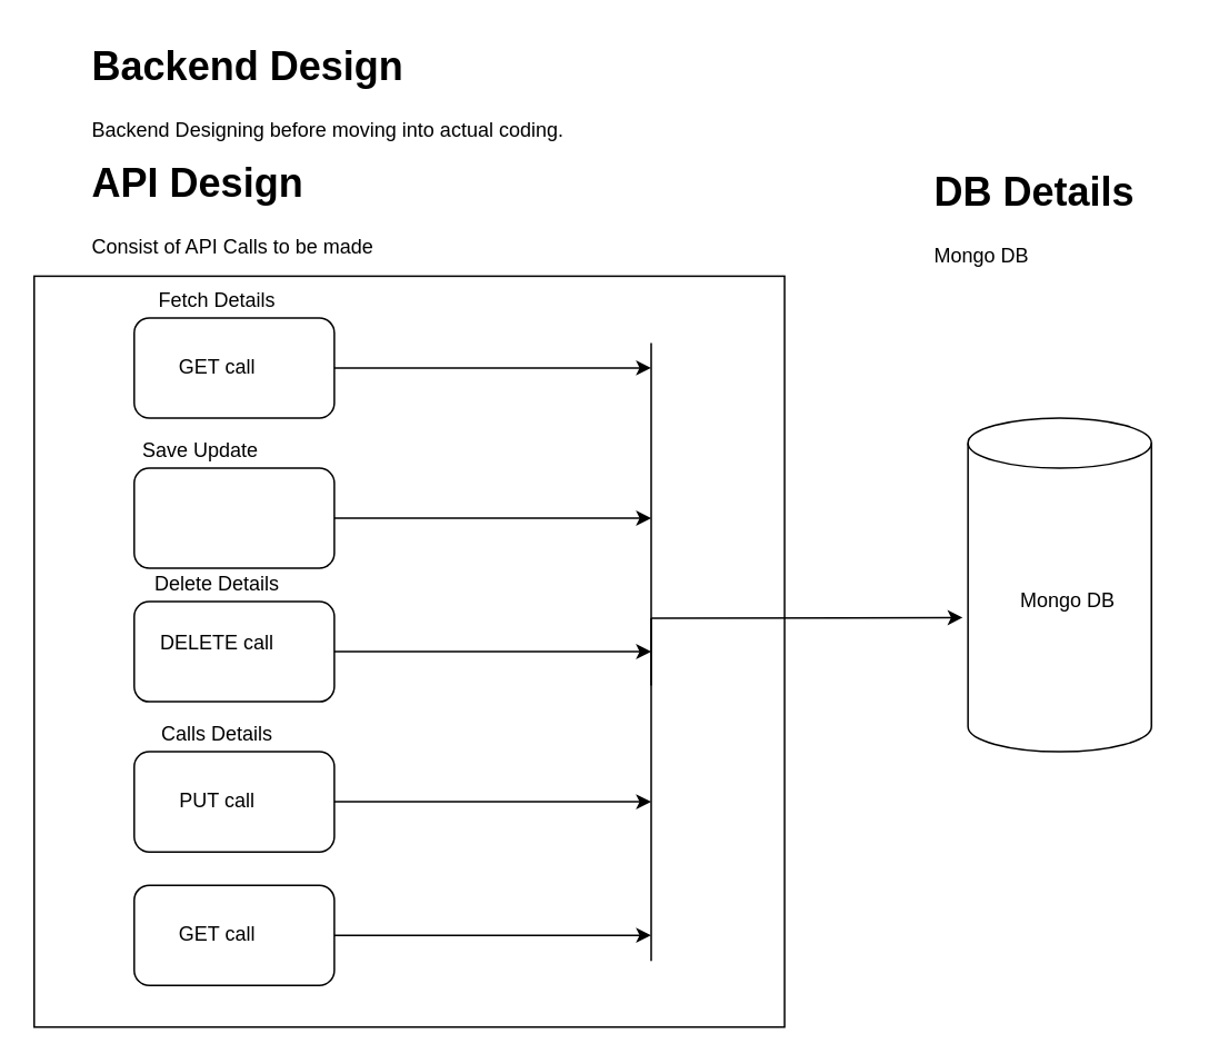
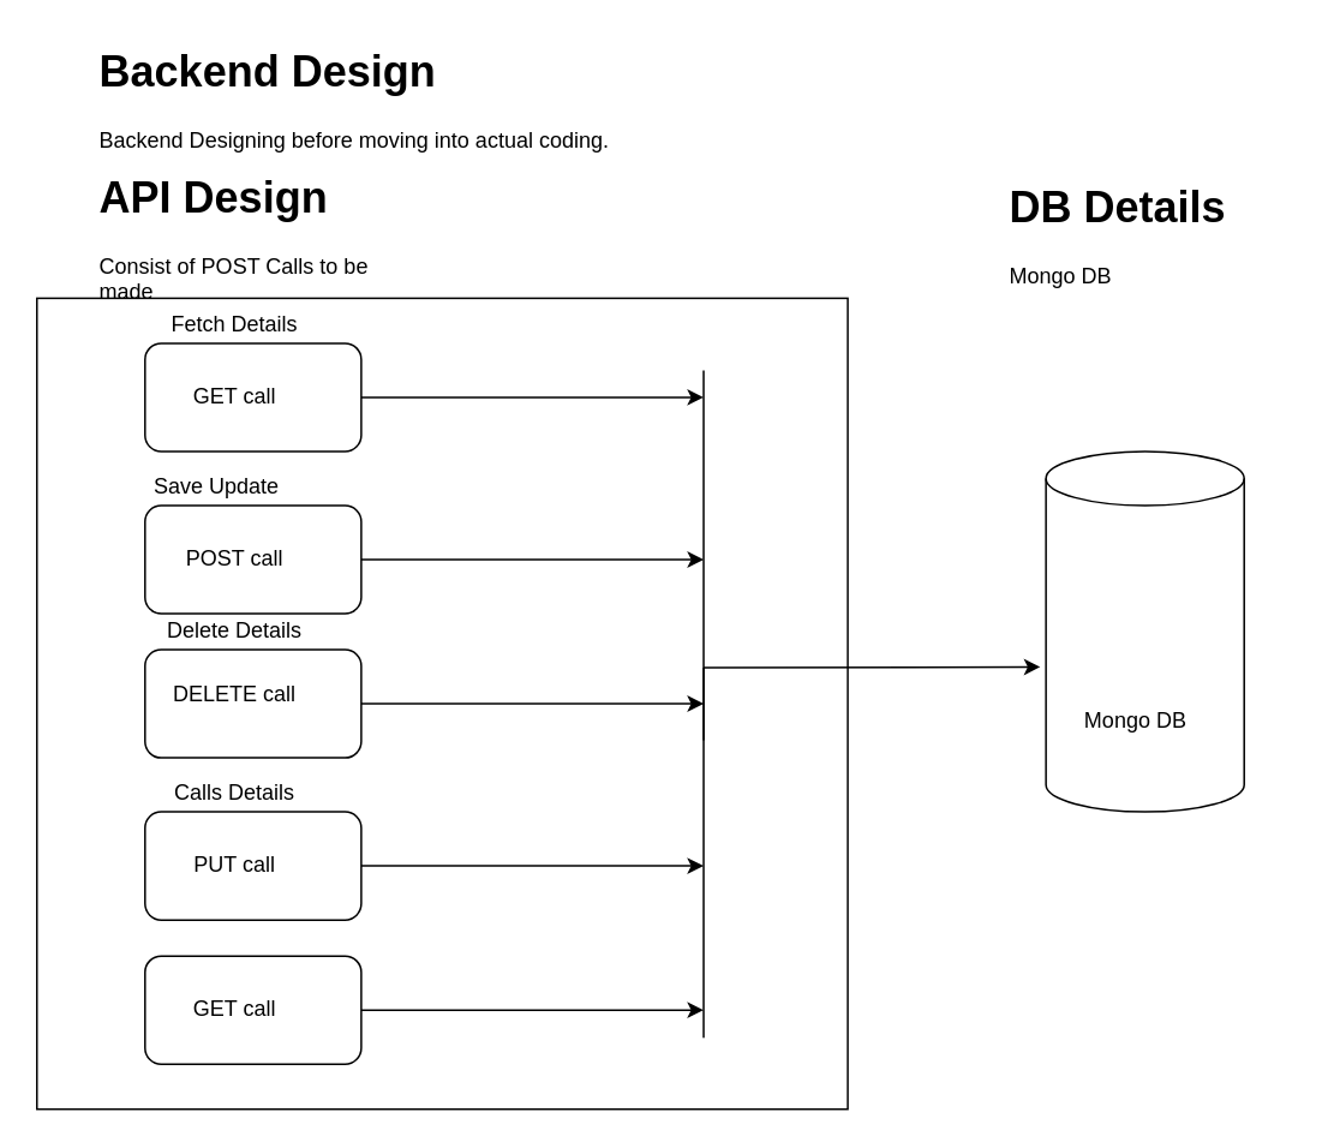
  <mxCell id="0" />
  <mxCell id="1" parent="0" />
  <mxCell id="2" value="" style="whiteSpace=wrap;html=1;aspect=fixed;" vertex="1" parent="1"><mxGeometry x="20" y="165" width="450" height="450" as="geometry" /></mxCell>
  <mxCell id="3" value="" style="shape=cylinder3;whiteSpace=wrap;html=1;boundedLbl=1;backgroundOutline=1;size=15;" vertex="1" parent="1"><mxGeometry x="580" y="250" width="110" height="200" as="geometry" /></mxCell>
  <mxCell id="4" style="edgeStyle=orthogonalEdgeStyle;rounded=0;orthogonalLoop=1;jettySize=auto;html=1;exitX=1;exitY=0.5;exitDx=0;exitDy=0;" edge="1" parent="1" source="5"><mxGeometry relative="1" as="geometry"><mxPoint x="390" y="220" as="targetPoint" /></mxGeometry></mxCell>
  <mxCell id="5" value="" style="rounded=1;whiteSpace=wrap;html=1;" vertex="1" parent="1"><mxGeometry x="80" y="190" width="120" height="60" as="geometry" /></mxCell>
  <mxCell id="6" style="edgeStyle=orthogonalEdgeStyle;rounded=0;orthogonalLoop=1;jettySize=auto;html=1;exitX=1;exitY=0.5;exitDx=0;exitDy=0;" edge="1" parent="1" source="7"><mxGeometry relative="1" as="geometry"><mxPoint x="390" y="310" as="targetPoint" /></mxGeometry></mxCell>
  <mxCell id="7" value="" style="rounded=1;whiteSpace=wrap;html=1;" vertex="1" parent="1"><mxGeometry x="80" y="280" width="120" height="60" as="geometry" /></mxCell>
  <mxCell id="8" style="edgeStyle=orthogonalEdgeStyle;rounded=0;orthogonalLoop=1;jettySize=auto;html=1;exitX=1;exitY=0.5;exitDx=0;exitDy=0;" edge="1" parent="1" source="9"><mxGeometry relative="1" as="geometry"><mxPoint x="390" y="390" as="targetPoint" /></mxGeometry></mxCell>
  <mxCell id="9" value="" style="rounded=1;whiteSpace=wrap;html=1;" vertex="1" parent="1"><mxGeometry x="80" y="360" width="120" height="60" as="geometry" /></mxCell>
  <mxCell id="10" style="edgeStyle=orthogonalEdgeStyle;rounded=0;orthogonalLoop=1;jettySize=auto;html=1;exitX=1;exitY=0.5;exitDx=0;exitDy=0;" edge="1" parent="1" source="11"><mxGeometry relative="1" as="geometry"><mxPoint x="390" y="480" as="targetPoint" /></mxGeometry></mxCell>
  <mxCell id="11" value="" style="rounded=1;whiteSpace=wrap;html=1;" vertex="1" parent="1"><mxGeometry x="80" y="450" width="120" height="60" as="geometry" /></mxCell>
  <mxCell id="12" value="&lt;h1&gt;Backend Design&lt;/h1&gt;&lt;p&gt;Backend Designing before moving into actual coding.&lt;/p&gt;" style="text;html=1;strokeColor=none;fillColor=none;spacing=5;spacingTop=-20;whiteSpace=wrap;overflow=hidden;rounded=0;" vertex="1" parent="1"><mxGeometry x="50" y="20" width="620" height="80" as="geometry" /></mxCell>
  <mxCell id="13" value="Fetch Details" style="text;html=1;strokeColor=none;fillColor=none;align=center;verticalAlign=middle;whiteSpace=wrap;rounded=0;" vertex="1" parent="1"><mxGeometry x="80" y="170" width="100" height="20" as="geometry" /></mxCell>
  <mxCell id="14" value="Save Update" style="text;html=1;strokeColor=none;fillColor=none;align=center;verticalAlign=middle;whiteSpace=wrap;rounded=0;" vertex="1" parent="1"><mxGeometry x="70" y="260" width="100" height="20" as="geometry" /></mxCell>
  <mxCell id="15" value="Delete Details" style="text;html=1;strokeColor=none;fillColor=none;align=center;verticalAlign=middle;whiteSpace=wrap;rounded=0;" vertex="1" parent="1"><mxGeometry x="80" y="340" width="100" height="20" as="geometry" /></mxCell>
  <mxCell id="16" value="Calls Details" style="text;html=1;strokeColor=none;fillColor=none;align=center;verticalAlign=middle;whiteSpace=wrap;rounded=0;" vertex="1" parent="1"><mxGeometry x="80" y="430" width="100" height="20" as="geometry" /></mxCell>
  <mxCell id="17" style="edgeStyle=orthogonalEdgeStyle;rounded=0;orthogonalLoop=1;jettySize=auto;html=1;exitX=1;exitY=0.5;exitDx=0;exitDy=0;" edge="1" parent="1" source="18"><mxGeometry relative="1" as="geometry"><mxPoint x="390" y="560" as="targetPoint" /></mxGeometry></mxCell>
  <mxCell id="18" value="" style="rounded=1;whiteSpace=wrap;html=1;" vertex="1" parent="1"><mxGeometry x="80" y="530" width="120" height="60" as="geometry" /></mxCell>
  <mxCell id="19" value="GET call" style="text;html=1;strokeColor=none;fillColor=none;align=center;verticalAlign=middle;whiteSpace=wrap;rounded=0;" vertex="1" parent="1"><mxGeometry x="90" y="210" width="80" height="20" as="geometry" /></mxCell>
+ <mxCell id="20" value="POST call" style="text;html=1;strokeColor=none;fillColor=none;align=center;verticalAlign=middle;whiteSpace=wrap;rounded=0;" vertex="1" parent="1"><mxGeometry x="90" y="300" width="80" height="20" as="geometry" /></mxCell>
  <mxCell id="21" value="DELETE call" style="text;html=1;strokeColor=none;fillColor=none;align=center;verticalAlign=middle;whiteSpace=wrap;rounded=0;" vertex="1" parent="1"><mxGeometry x="90" y="375" width="80" height="20" as="geometry" /></mxCell>
  <mxCell id="22" value="PUT call" style="text;html=1;strokeColor=none;fillColor=none;align=center;verticalAlign=middle;whiteSpace=wrap;rounded=0;" vertex="1" parent="1"><mxGeometry x="90" y="470" width="80" height="20" as="geometry" /></mxCell>
  <mxCell id="23" value="GET call" style="text;html=1;strokeColor=none;fillColor=none;align=center;verticalAlign=middle;whiteSpace=wrap;rounded=0;" vertex="1" parent="1"><mxGeometry x="90" y="550" width="80" height="20" as="geometry" /></mxCell>
- <mxCell id="24" value="Mongo DB" style="text;html=1;strokeColor=none;fillColor=none;align=center;verticalAlign=middle;whiteSpace=wrap;rounded=0;" vertex="1" parent="1"><mxGeometry x="610" y="350" width="60" height="20" as="geometry" /></mxCell>
- <mxCell id="25" value="&lt;h1&gt;API Design&lt;/h1&gt;&lt;p&gt;Consist of API Calls to be made&lt;/p&gt;" style="text;html=1;strokeColor=none;fillColor=none;spacing=5;spacingTop=-20;whiteSpace=wrap;overflow=hidden;rounded=0;" vertex="1" parent="1"><mxGeometry x="50" width="190" height="80" as="geometry" y="90" /></mxCell>
+ <mxCell id="24" value="Mongo DB" style="text;html=1;strokeColor=none;fillColor=none;align=center;verticalAlign=middle;whiteSpace=wrap;rounded=0;" vertex="1" parent="1"><mxGeometry x="600" y="390" width="60" height="20" as="geometry" /></mxCell>
+ <mxCell id="25" value="&lt;h1&gt;API Design&lt;/h1&gt;&lt;p&gt;Consist of POST Calls to be made&lt;/p&gt;" style="text;html=1;strokeColor=none;fillColor=none;spacing=5;spacingTop=-20;whiteSpace=wrap;overflow=hidden;rounded=0;" vertex="1" parent="1"><mxGeometry x="50" width="190" height="80" as="geometry" y="90" /></mxCell>
  <mxCell id="26" value="&lt;h1&gt;DB Details&lt;/h1&gt;&lt;p&gt;Mongo DB&lt;/p&gt;" style="text;html=1;strokeColor=none;fillColor=none;spacing=5;spacingTop=-20;whiteSpace=wrap;overflow=hidden;rounded=0;" vertex="1" parent="1"><mxGeometry x="555" y="95" width="160" height="70" as="geometry" /></mxCell>
  <mxCell id="27" value="" style="endArrow=none;html=1;" edge="1" parent="1"><mxGeometry width="50" height="50" relative="1" as="geometry"><mxPoint x="390" y="470" as="sourcePoint" /><mxPoint x="390" y="370" as="targetPoint" /><Array as="points"><mxPoint x="390" y="580" /><mxPoint x="390" y="420" /></Array></mxGeometry></mxCell>
  <mxCell id="28" value="" style="endArrow=none;html=1;" edge="1" parent="1"><mxGeometry width="50" height="50" relative="1" as="geometry"><mxPoint x="390" y="305" as="sourcePoint" /><mxPoint x="390" y="205" as="targetPoint" /><Array as="points"><mxPoint x="390" y="415" /><mxPoint x="390" y="255" /></Array></mxGeometry></mxCell>
  <mxCell id="29" value="" style="endArrow=classic;html=1;entryX=-0.029;entryY=0.598;entryDx=0;entryDy=0;entryPerimeter=0;" edge="1" parent="1" target="3"><mxGeometry width="50" height="50" relative="1" as="geometry"><mxPoint x="390" y="370" as="sourcePoint" /><mxPoint x="350" y="300" as="targetPoint" /><Array as="points"><mxPoint x="390" y="370" /></Array></mxGeometry></mxCell>
